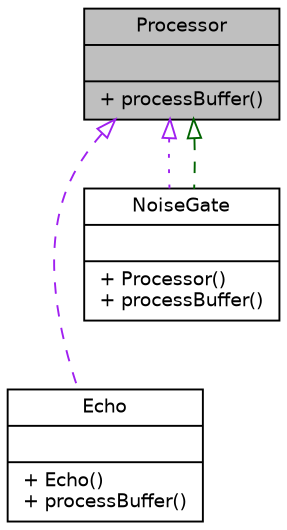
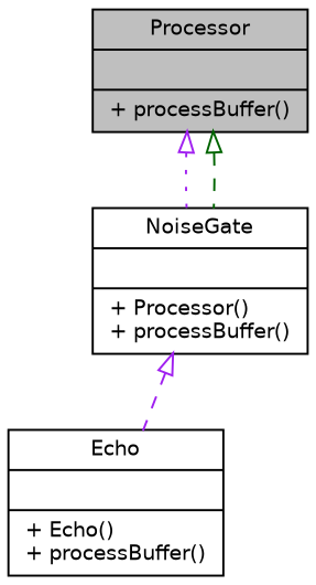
  digraph {
    node [color=black fillcolor=white fontname=Helvetica fontsize=10 shape=record style=filled]
    edge [arrowtail=onormal color=purple dir=back fontname=Helvetica fontsize=10 labelfontname=Helvetica labelfontsize=10 style=dashed]
    n1 [fillcolor=grey75 fontcolor=black height=0.2 label="{Processor\n||+ processBuffer()\l}" width=0.4]
    n2 [height=0.2 label="{Echo\n||+ Echo()\l+ processBuffer()\l}" width=0.4]
    n3 [height=0.2 label="{NoiseGate\n||+ Processor()\l+ processBuffer()\l}" width=0.4]
-   n1 -> n2
+   n3 -> n2
    n1 -> n3 [style=dotted]
    n1 -> n3 [color=darkgreen]
  }
